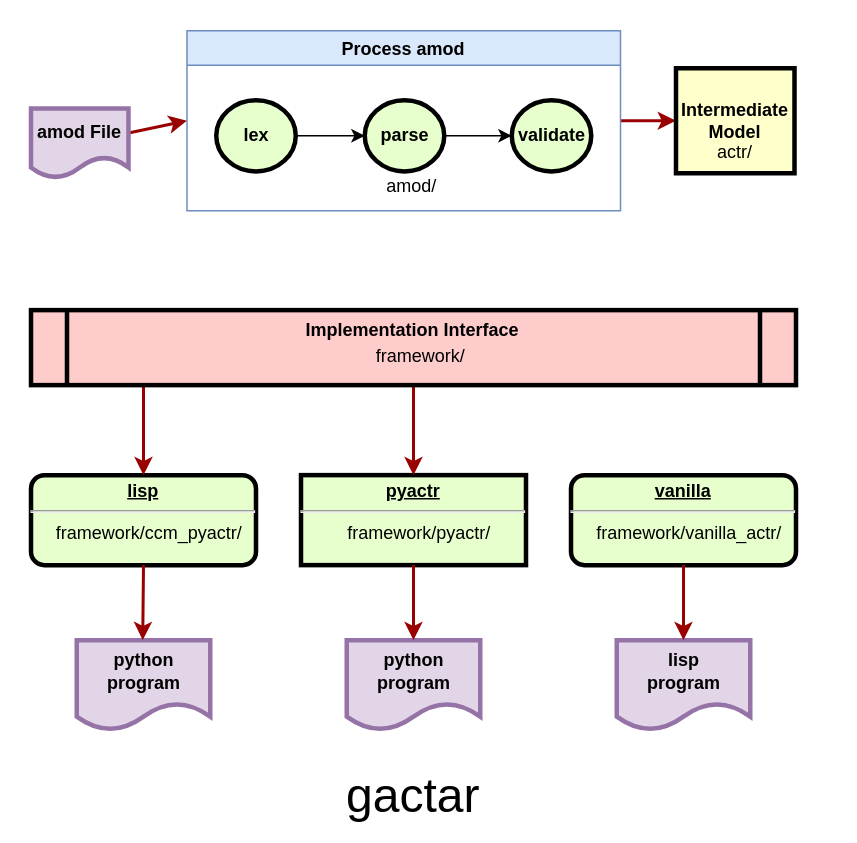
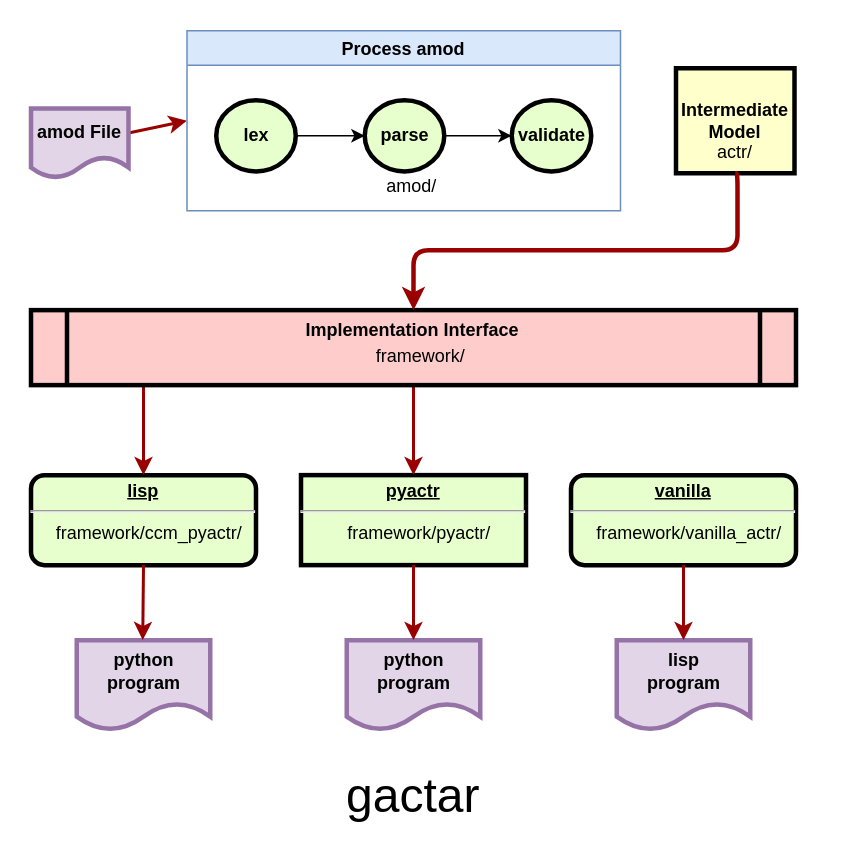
  <mxCell id="0" />
  <mxCell id="1" parent="0" />
  <mxCell id="2" value="&lt;p style=&quot;margin: 0px ; margin-top: 4px ; text-align: center ; text-decoration: underline&quot;&gt;&lt;strong&gt;vanilla&lt;/strong&gt;&lt;/p&gt;&lt;hr&gt;&lt;p style=&quot;margin: 0px ; margin-left: 8px&quot;&gt;&lt;span style=&quot;font-weight: 400&quot;&gt;framework/vanilla_actr/&lt;/span&gt;&lt;br&gt;&lt;/p&gt;" style="verticalAlign=middle;align=center;overflow=fill;fontSize=12;fontFamily=Helvetica;html=1;rounded=1;fontStyle=1;strokeWidth=3;fillColor=#E6FFCC" parent="1" vertex="1"><mxGeometry x="380" y="316.25" width="150" height="60" as="geometry" /></mxCell>
  <mxCell id="3" value="&lt;p style=&quot;margin: 4px 0px 0px; text-decoration: underline;&quot;&gt;&lt;strong&gt;lisp&lt;/strong&gt;&lt;/p&gt;&lt;hr&gt;&lt;p style=&quot;margin: 0px 0px 0px 8px;&quot;&gt;&lt;span style=&quot;font-weight: normal&quot;&gt;framework/ccm_pyactr/&lt;/span&gt;&lt;/p&gt;" style="verticalAlign=middle;align=center;overflow=fill;fontSize=12;fontFamily=Helvetica;html=1;rounded=1;fontStyle=1;strokeWidth=3;fillColor=#E6FFCC" parent="1" vertex="1"><mxGeometry x="20" y="316.25" width="150" height="60" as="geometry" /></mxCell>
  <mxCell id="4" value="" style="edgeStyle=none;noEdgeStyle=1;strokeColor=#990000;strokeWidth=2;entryX=0;entryY=0.5;entryDx=0;entryDy=0;" parent="1" source="10" target="11" edge="1"><mxGeometry width="100" height="100" relative="1" as="geometry"><mxPoint x="243.5" y="80" as="sourcePoint" /><mxPoint x="114" y="36.25" as="targetPoint" /></mxGeometry></mxCell>
  <mxCell id="5" value="&lt;p style=&quot;margin: 0px ; margin-top: 4px ; text-align: center ; text-decoration: underline&quot;&gt;&lt;strong&gt;&lt;strong&gt;pyactr&lt;/strong&gt;&lt;br&gt;&lt;/strong&gt;&lt;/p&gt;&lt;hr&gt;&lt;p style=&quot;margin: 0px ; margin-left: 8px&quot;&gt;&lt;span style=&quot;font-weight: 400&quot;&gt;framework/pyactr/&lt;/span&gt;&lt;br&gt;&lt;/p&gt;" style="verticalAlign=middle;align=center;overflow=fill;fontSize=12;fontFamily=Helvetica;html=1;fontStyle=1;strokeWidth=3;fillColor=#E6FFCC;rounded=0;" parent="1" vertex="1"><mxGeometry x="200" y="316.25" width="150" height="60" as="geometry" /></mxCell>
  <mxCell id="6" value="" style="edgeStyle=elbowEdgeStyle;elbow=horizontal;strokeColor=#990000;strokeWidth=2;entryX=0.5;entryY=0;entryDx=0;entryDy=0;" parent="1" source="20" target="5" edge="1"><mxGeometry width="100" height="100" relative="1" as="geometry"><mxPoint x="-40" y="496.25" as="sourcePoint" /><mxPoint x="264" y="306.25" as="targetPoint" /><Array as="points"><mxPoint x="275" y="286.25" /><mxPoint x="280" y="296.25" /></Array></mxGeometry></mxCell>
  <mxCell id="7" value="" style="edgeStyle=elbowEdgeStyle;elbow=horizontal;strokeColor=#990000;strokeWidth=2;entryX=0.5;entryY=0;entryDx=0;entryDy=0;" parent="1" source="20" target="3" edge="1"><mxGeometry width="100" height="100" relative="1" as="geometry"><mxPoint x="-60" y="496.25" as="sourcePoint" /><mxPoint x="114" y="306.25" as="targetPoint" /><Array as="points"><mxPoint x="95" y="296.25" /><mxPoint x="110" y="306.25" /></Array></mxGeometry></mxCell>
- <mxCell id="8" value="" style="edgeStyle=none;noEdgeStyle=1;strokeColor=#990000;strokeWidth=2;entryX=0;entryY=0.5;entryDx=0;entryDy=0;exitX=1;exitY=0.5;exitDx=0;exitDy=0;" edge="1" parent="1" source="11" target="23"><mxGeometry width="100" height="100" relative="1" as="geometry"><mxPoint x="444" y="96.25" as="sourcePoint" /><mxPoint x="501.5" y="79.5" as="targetPoint" /></mxGeometry></mxCell>
  <mxCell id="9" style="edgeStyle=orthogonalEdgeStyle;rounded=0;orthogonalLoop=1;jettySize=auto;html=1;exitX=0.5;exitY=1;exitDx=0;exitDy=0;" edge="1" parent="1"><mxGeometry relative="1" as="geometry"><mxPoint x="333.25" y="110" as="sourcePoint" /><mxPoint x="333.3" y="110" as="targetPoint" /></mxGeometry></mxCell>
  <mxCell id="10" value="&lt;meta charset=&quot;utf-8&quot;&gt;&lt;span style=&quot;color: rgb(0, 0, 0); font-family: helvetica; font-size: 12px; font-style: normal; font-weight: 700; letter-spacing: normal; text-align: center; text-indent: 0px; text-transform: none; word-spacing: 0px; display: inline; float: none;&quot;&gt;amod File&lt;/span&gt;" style="shape=document;whiteSpace=wrap;html=1;boundedLbl=1;align=center;verticalAlign=middle;fontStyle=1;strokeWidth=3;fillColor=#e1d5e7;strokeColor=#9673a6;" vertex="1" parent="1"><mxGeometry x="20" y="71.88" width="65" height="46.25" as="geometry" /></mxCell>
  <mxCell id="11" value="Process amod" style="swimlane;align=center;verticalAlign=middle;html=0;fillColor=#dae8fc;strokeColor=#6c8ebf;sketch=0;swimlaneFillColor=#ffffff;" vertex="1" parent="1"><mxGeometry x="124" y="20" width="289" height="120" as="geometry" /></mxCell>
  <mxCell id="12" value="" style="group" vertex="1" connectable="0" parent="11"><mxGeometry x="19.5" y="46.25" width="250" height="47.5" as="geometry" /></mxCell>
  <mxCell id="13" value="lex" style="ellipse;whiteSpace=wrap;html=1;align=center;verticalAlign=middle;rounded=1;fontStyle=1;strokeWidth=3;fillColor=#E6FFCC;" vertex="1" parent="12"><mxGeometry width="53" height="47.5" as="geometry" /></mxCell>
  <mxCell id="14" value="parse" style="ellipse;whiteSpace=wrap;html=1;align=center;verticalAlign=middle;rounded=1;fontStyle=1;strokeWidth=3;fillColor=#E6FFCC;" vertex="1" parent="12"><mxGeometry x="99" width="53" height="47.5" as="geometry" /></mxCell>
  <mxCell id="15" value="validate" style="ellipse;whiteSpace=wrap;html=1;align=center;verticalAlign=middle;rounded=1;fontStyle=1;strokeWidth=3;fillColor=#E6FFCC;" vertex="1" parent="12"><mxGeometry x="197" width="53" height="47.5" as="geometry" /></mxCell>
  <mxCell id="16" style="edgeStyle=orthogonalEdgeStyle;rounded=0;orthogonalLoop=1;jettySize=auto;html=1;exitX=1;exitY=0.5;exitDx=0;exitDy=0;entryX=0;entryY=0.5;entryDx=0;entryDy=0;" edge="1" parent="12" source="13" target="14"><mxGeometry relative="1" as="geometry" /></mxCell>
  <mxCell id="17" style="edgeStyle=orthogonalEdgeStyle;rounded=0;orthogonalLoop=1;jettySize=auto;html=1;exitX=1;exitY=0.5;exitDx=0;exitDy=0;entryX=0;entryY=0.5;entryDx=0;entryDy=0;" edge="1" parent="12" source="14" target="15"><mxGeometry relative="1" as="geometry" /></mxCell>
  <mxCell id="18" value="amod/" style="text;html=1;strokeColor=none;fillColor=none;align=center;verticalAlign=middle;whiteSpace=wrap;rounded=0;" vertex="1" parent="11"><mxGeometry x="129.5" y="93.75" width="40" height="20" as="geometry" /></mxCell>
  <mxCell id="19" value="" style="group" vertex="1" connectable="0" parent="1"><mxGeometry x="30" y="206.25" width="500" height="50" as="geometry" /></mxCell>
  <mxCell id="20" value="Implementation Interface" style="shape=process;whiteSpace=wrap;align=center;verticalAlign=top;size=0.048;fontStyle=1;strokeWidth=3;fillColor=#FFCCCC" parent="19" vertex="1"><mxGeometry x="-10" width="510" height="50" as="geometry" /></mxCell>
  <mxCell id="21" value="framework/" style="text;html=1;strokeColor=none;fillColor=none;align=center;verticalAlign=middle;whiteSpace=wrap;rounded=0;" vertex="1" parent="19"><mxGeometry x="225" y="21" width="50" height="20" as="geometry" /></mxCell>
  <mxCell id="22" value="" style="group" vertex="1" connectable="0" parent="1"><mxGeometry x="430" y="25" width="119" height="110" as="geometry" /></mxCell>
  <mxCell id="23" value="Intermediate&#10;Model" style="whiteSpace=wrap;align=center;verticalAlign=middle;fontStyle=1;strokeWidth=3;fillColor=#FFFFCC" vertex="1" parent="22"><mxGeometry x="20" y="20" width="79" height="70" as="geometry" /></mxCell>
  <mxCell id="24" value="actr/" style="text;html=1;strokeColor=none;fillColor=none;align=center;verticalAlign=middle;whiteSpace=wrap;rounded=0;" vertex="1" parent="22"><mxGeometry x="41.944" y="67.031" width="35.111" height="17.5" as="geometry" /></mxCell>
+ <mxCell id="25" style="edgeStyle=orthogonalEdgeStyle;rounded=1;orthogonalLoop=1;jettySize=auto;html=1;entryX=0.5;entryY=0;entryDx=0;entryDy=0;exitX=0.5;exitY=1;exitDx=0;exitDy=0;strokeColor=#990000;strokeWidth=3;" edge="1" parent="1" source="23" target="20"><mxGeometry relative="1" as="geometry"><mxPoint x="414" y="186.25" as="targetPoint" /><Array as="points"><mxPoint x="491" y="166.25" /><mxPoint x="275" y="166.25" /></Array></mxGeometry></mxCell>
  <mxCell id="26" value="python&lt;br&gt;program" style="shape=document;whiteSpace=wrap;html=1;boundedLbl=1;align=center;verticalAlign=middle;fontStyle=1;strokeColor=#9673a6;strokeWidth=3;fillColor=#e1d5e7;" vertex="1" parent="1"><mxGeometry x="50.5" y="426.25" width="89" height="60" as="geometry" /></mxCell>
  <mxCell id="27" value="python&lt;br&gt;program" style="shape=document;whiteSpace=wrap;html=1;boundedLbl=1;align=center;verticalAlign=middle;fontStyle=1;strokeColor=#9673a6;strokeWidth=3;fillColor=#e1d5e7;" vertex="1" parent="1"><mxGeometry x="230.5" y="426.25" width="89" height="60" as="geometry" /></mxCell>
  <mxCell id="28" value="lisp&lt;br&gt;program" style="shape=document;whiteSpace=wrap;html=1;boundedLbl=1;align=center;verticalAlign=middle;fontStyle=1;strokeColor=#9673a6;strokeWidth=3;fillColor=#e1d5e7;" vertex="1" parent="1"><mxGeometry x="410.5" y="426.25" width="89" height="60" as="geometry" /></mxCell>
  <mxCell id="29" value="" style="edgeStyle=elbowEdgeStyle;elbow=horizontal;strokeColor=#990000;strokeWidth=2;exitX=0.5;exitY=1;exitDx=0;exitDy=0;entryX=0.5;entryY=0;entryDx=0;entryDy=0;" edge="1" parent="1" source="3" target="26"><mxGeometry width="100" height="100" relative="1" as="geometry"><mxPoint x="74" y="396.25" as="sourcePoint" /><mxPoint x="95" y="426.25" as="targetPoint" /><Array as="points"><mxPoint x="94.5" y="406.25" /><mxPoint x="99.5" y="416.25" /></Array></mxGeometry></mxCell>
  <mxCell id="30" value="" style="edgeStyle=elbowEdgeStyle;elbow=horizontal;strokeColor=#990000;strokeWidth=2;entryX=0.5;entryY=0;entryDx=0;entryDy=0;exitX=0.5;exitY=1;exitDx=0;exitDy=0;" edge="1" parent="1" source="5" target="27"><mxGeometry width="100" height="100" relative="1" as="geometry"><mxPoint x="334" y="396.25" as="sourcePoint" /><mxPoint x="334" y="466.25" as="targetPoint" /><Array as="points"><mxPoint x="275" y="406.25" /><mxPoint x="339" y="436.25" /></Array></mxGeometry></mxCell>
  <mxCell id="31" value="" style="edgeStyle=elbowEdgeStyle;elbow=horizontal;strokeColor=#990000;strokeWidth=2;entryX=0.5;entryY=0;entryDx=0;entryDy=0;exitX=0.5;exitY=1;exitDx=0;exitDy=0;" edge="1" parent="1" source="2" target="28"><mxGeometry width="100" height="100" relative="1" as="geometry"><mxPoint x="544" y="386.25" as="sourcePoint" /><mxPoint x="544" y="456.25" as="targetPoint" /><Array as="points"><mxPoint x="455" y="406.25" /><mxPoint x="549" y="426.25" /></Array></mxGeometry></mxCell>
  <mxCell id="32" value="&lt;font style=&quot;font-size: 32px&quot;&gt;gactar&lt;/font&gt;" style="text;html=1;strokeColor=none;fillColor=none;align=center;verticalAlign=middle;whiteSpace=wrap;rounded=0;sketch=0;" vertex="1" parent="1"><mxGeometry x="255" y="520" width="40" height="20" as="geometry" /></mxCell>
